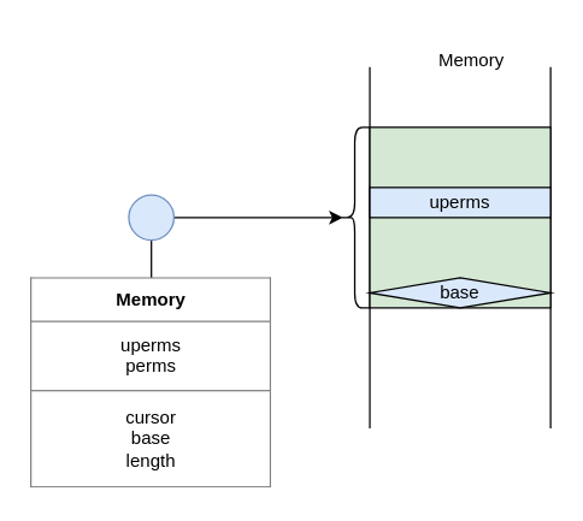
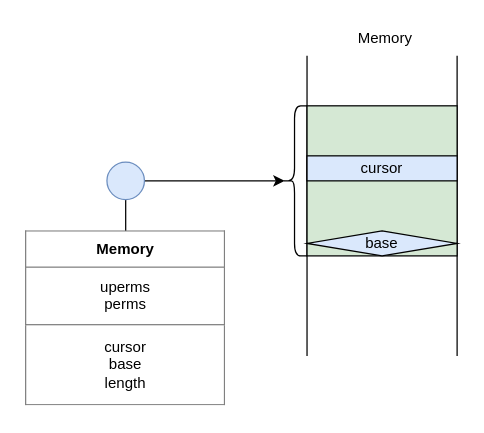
  <mxCell id="0" />
  <mxCell id="1" parent="0" />
  <mxCell id="2" value="" style="endArrow=none;html=1;" parent="1" edge="1"><mxGeometry width="50" height="50" relative="1" as="geometry"><mxPoint x="245" y="284" as="sourcePoint" /><mxPoint x="245" y="44" as="targetPoint" /></mxGeometry></mxCell>
  <mxCell id="3" value="" style="endArrow=none;html=1;" parent="1" edge="1"><mxGeometry width="50" height="50" relative="1" as="geometry"><mxPoint x="365" y="284" as="sourcePoint" /><mxPoint x="365" y="44" as="targetPoint" /></mxGeometry></mxCell>
- <mxCell id="4" value="Memory" style="text;html=1;resizable=0;points=[];autosize=1;align=left;verticalAlign=top;spacingTop=-4;" parent="1" vertex="1"><mxGeometry x="289" y="30" width="60" height="20" as="geometry" /></mxCell>
+ <mxCell id="4" value="Memory" style="text;html=1;resizable=0;points=[];autosize=1;align=left;verticalAlign=top;spacingTop=-4;" parent="1" vertex="1"><mxGeometry x="284" y="20" width="60" height="20" as="geometry" /></mxCell>
  <mxCell id="5" value="" style="rounded=0;whiteSpace=wrap;html=1;fillColor=#d5e8d4;strokeColor=#000000;" parent="1" vertex="1"><mxGeometry x="245" y="84" width="120" height="120" as="geometry" /></mxCell>
  <mxCell id="6" style="edgeStyle=orthogonalEdgeStyle;rounded=0;orthogonalLoop=1;jettySize=auto;html=1;exitX=1;exitY=0.5;exitDx=0;exitDy=0;entryX=0.1;entryY=0.5;entryDx=0;entryDy=0;entryPerimeter=0;" parent="1" source="8" edge="1" target="9"><mxGeometry relative="1" as="geometry"><mxPoint x="205" y="145" as="targetPoint" /></mxGeometry></mxCell>
  <mxCell id="7" style="edgeStyle=orthogonalEdgeStyle;rounded=0;orthogonalLoop=1;jettySize=auto;html=1;exitX=0.5;exitY=1;exitDx=0;exitDy=0;entryX=0.5;entryY=0;entryDx=0;entryDy=0;endArrow=none;endFill=0;" edge="1" parent="1" source="8" target="12"><mxGeometry relative="1" as="geometry" /></mxCell>
  <mxCell id="8" value="" style="ellipse;whiteSpace=wrap;html=1;aspect=fixed;strokeColor=#6c8ebf;fillColor=#dae8fc;" parent="1" vertex="1"><mxGeometry x="85" y="129" width="30" height="30" as="geometry" /></mxCell>
  <mxCell id="9" value="" style="shape=curlyBracket;whiteSpace=wrap;html=1;rounded=1;" vertex="1" parent="1"><mxGeometry x="225" y="84" width="20" height="120" as="geometry" /></mxCell>
  <mxCell id="10" value="base" style="rhombus;whiteSpace=wrap;html=1;strokeColor=#000000;fillColor=#dae8fc;" vertex="1" parent="1"><mxGeometry x="245" y="184" width="120" height="20" as="geometry" /></mxCell>
- <mxCell id="11" value="uperms" style="rounded=0;whiteSpace=wrap;html=1;strokeColor=#000000;fillColor=#dae8fc;" vertex="1" parent="1"><mxGeometry x="245" y="124" width="120" height="20" as="geometry" /></mxCell>
+ <mxCell id="11" value="cursor" style="rounded=0;whiteSpace=wrap;html=1;strokeColor=#000000;fillColor=#dae8fc;" vertex="1" parent="1"><mxGeometry x="245" y="124" width="120" height="20" as="geometry" /></mxCell>
  <mxCell id="12" value="&lt;table border=&quot;1&quot; width=&quot;100%&quot; cellpadding=&quot;4&quot; style=&quot;width: 100% ; height: 100% ; border-collapse: collapse&quot;&gt;&lt;tbody&gt;&lt;tr&gt;&lt;th align=&quot;center&quot;&gt;&lt;b&gt;Memory&lt;/b&gt;&lt;/th&gt;&lt;/tr&gt;&lt;tr&gt;&lt;td align=&quot;center&quot;&gt;uperms&lt;br&gt;perms&lt;/td&gt;&lt;/tr&gt;&lt;tr&gt;&lt;td align=&quot;center&quot;&gt;cursor&lt;br&gt;base&lt;br&gt;length&lt;/td&gt;&lt;/tr&gt;&lt;/tbody&gt;&lt;/table&gt;" style="text;html=1;strokeColor=none;fillColor=none;overflow=fill;" vertex="1" parent="1"><mxGeometry x="20" y="184" width="160" height="140" as="geometry" /></mxCell>
